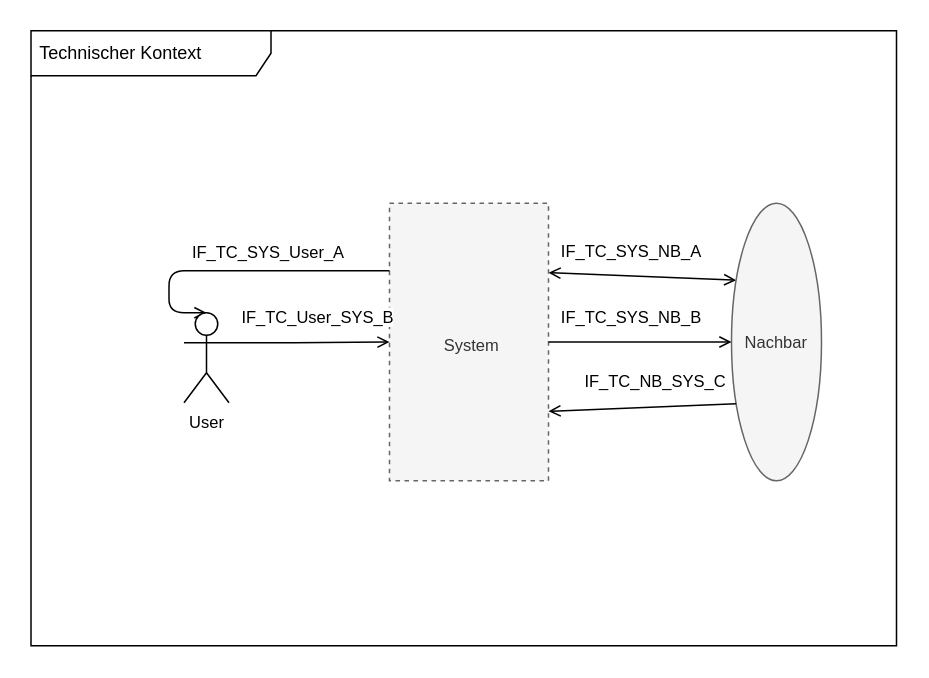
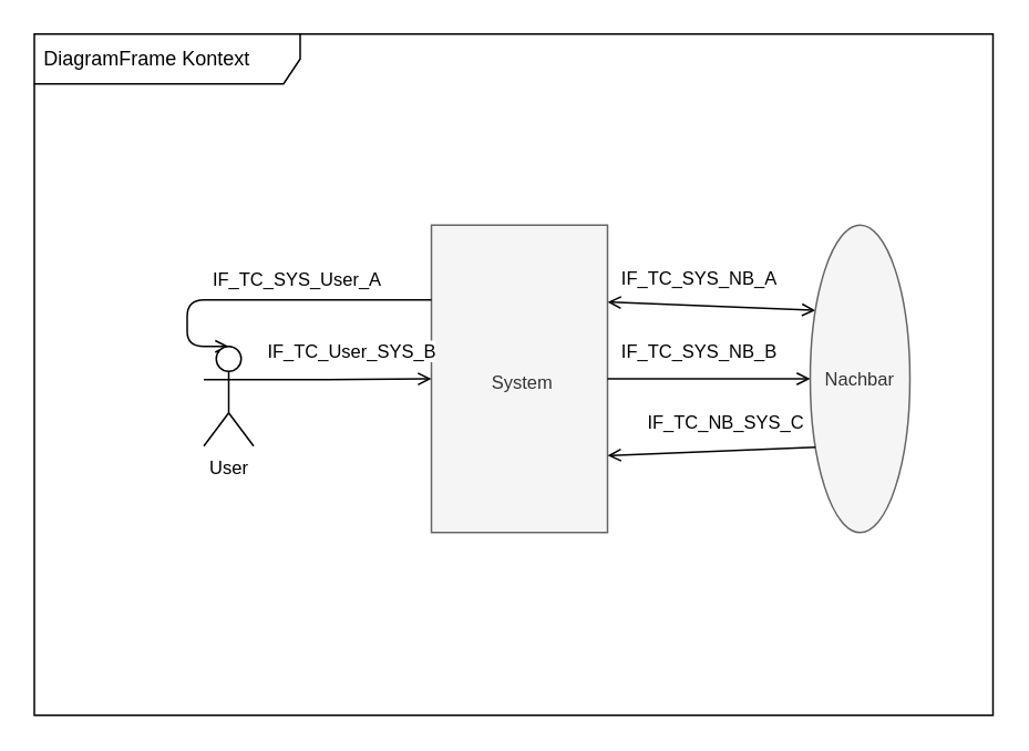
  <mxCell id="0" />
  <mxCell id="1" value="DiagramFrame" style="locked=1;" parent="0" />
- <mxCell id="2" value="Technischer Kontext" style="shape=umlFrame;whiteSpace=wrap;html=1;pointerEvents=0;recursiveResize=0;container=1;collapsible=0;width=160;fillColor=none;align=left;spacingLeft=4;" parent="1" vertex="1"><mxGeometry x="20" width="577" height="410" as="geometry" y="20" /></mxCell>
+ <mxCell id="2" value="DiagramFrame Kontext" style="shape=umlFrame;whiteSpace=wrap;html=1;pointerEvents=0;recursiveResize=0;container=1;collapsible=0;width=160;fillColor=none;align=left;spacingLeft=4;" parent="1" vertex="1"><mxGeometry x="20" width="577" height="410" as="geometry" y="20" /></mxCell>
  <mxCell id="3" value="Content" parent="0" />
  <mxCell id="4" style="edgeStyle=none;shape=connector;rounded=1;html=1;strokeColor=default;align=center;verticalAlign=middle;fontFamily=Helvetica;fontSize=11;fontColor=default;labelBackgroundColor=default;startArrow=open;startFill=0;endArrow=open;endFill=0;entryX=0;entryY=0.25;entryDx=0;entryDy=0;exitX=1;exitY=0.25;exitDx=0;exitDy=0;" edge="1" parent="3" source="6" target="10"><mxGeometry relative="1" as="geometry" /></mxCell>
  <mxCell id="5" value="IF_TC_SYS_NB_A" style="edgeLabel;html=1;align=center;verticalAlign=middle;resizable=0;points=[];fontFamily=Helvetica;fontSize=11;fontColor=default;labelBackgroundColor=default;" vertex="1" connectable="0" parent="4"><mxGeometry x="-0.118" relative="1" as="geometry"><mxPoint y="-17" as="offset" /></mxGeometry></mxCell>
- <mxCell id="6" value="System" style="rounded=0;whiteSpace=wrap;html=1;fillColor=#f5f5f5;container=1;collapsible=0;recursiveResize=0;align=center;verticalAlign=middle;spacingLeft=4;spacingTop=4;strokeColor=#666666;fontFamily=Helvetica;fontSize=11;fontColor=#333333;labelBackgroundColor=none;dashed=1;" vertex="1" parent="3"><mxGeometry x="259" y="135" width="106" height="185" as="geometry" /></mxCell>
+ <mxCell id="6" value="System" style="rounded=0;whiteSpace=wrap;html=1;fillColor=#f5f5f5;container=1;collapsible=0;recursiveResize=0;align=center;verticalAlign=middle;spacingLeft=4;spacingTop=4;strokeColor=#666666;fontFamily=Helvetica;fontSize=11;fontColor=#333333;labelBackgroundColor=none;" vertex="1" parent="3"><mxGeometry x="259" y="135" width="106" height="185" as="geometry" /></mxCell>
  <mxCell id="7" style="edgeStyle=orthogonalEdgeStyle;html=1;endArrow=open;endFill=0;startArrow=none;startFill=0;entryX=0.5;entryY=0;entryDx=0;entryDy=0;entryPerimeter=0;orthogonal=1;" edge="1" parent="3" source="6" target="9"><mxGeometry relative="1" as="geometry"><Array as="points"><mxPoint x="112" y="180" /></Array></mxGeometry></mxCell>
  <mxCell id="8" value="IF_TC_SYS_User_A" style="edgeLabel;html=1;align=center;verticalAlign=middle;resizable=0;points=[];fontFamily=Helvetica;fontSize=11;fontColor=default;labelBackgroundColor=default;" vertex="1" connectable="0" parent="7"><mxGeometry x="-0.178" y="2" relative="1" as="geometry"><mxPoint y="-15" as="offset" /></mxGeometry></mxCell>
  <mxCell id="9" value="User" style="shape=umlActor;verticalLabelPosition=bottom;verticalAlign=top;html=1;outlineConnect=0;fontFamily=Helvetica;fontSize=11;fontColor=default;labelBackgroundColor=default;" vertex="1" parent="3"><mxGeometry x="122" y="208" width="30" height="60" as="geometry" /></mxCell>
  <mxCell id="10" value="Nachbar" style="ellipse;whiteSpace=wrap;html=1;fontFamily=Helvetica;fontSize=11;fontColor=#333333;labelBackgroundColor=none;fillColor=#f5f5f5;strokeColor=#666666;" vertex="1" parent="3"><mxGeometry x="487" y="135" width="60" height="185" as="geometry" /></mxCell>
  <mxCell id="11" style="edgeStyle=none;shape=connector;rounded=1;html=1;strokeColor=default;align=center;verticalAlign=middle;fontFamily=Helvetica;fontSize=11;fontColor=default;labelBackgroundColor=default;startArrow=none;startFill=0;endArrow=open;endFill=0;entryX=0;entryY=0.5;entryDx=0;entryDy=0;exitX=1;exitY=0.5;exitDx=0;exitDy=0;" edge="1" parent="3" source="6" target="10"><mxGeometry relative="1" as="geometry"><mxPoint x="375" y="191" as="sourcePoint" /><mxPoint x="497" y="191" as="targetPoint" /></mxGeometry></mxCell>
  <mxCell id="12" value="IF_TC_SYS_NB_B" style="edgeLabel;html=1;align=center;verticalAlign=middle;resizable=0;points=[];fontFamily=Helvetica;fontSize=11;fontColor=default;labelBackgroundColor=default;" vertex="1" connectable="0" parent="11"><mxGeometry x="-0.118" relative="1" as="geometry"><mxPoint y="-17" as="offset" /></mxGeometry></mxCell>
  <mxCell id="13" style="edgeStyle=none;shape=connector;rounded=1;html=1;strokeColor=default;align=center;verticalAlign=middle;fontFamily=Helvetica;fontSize=11;fontColor=default;labelBackgroundColor=default;startArrow=none;startFill=0;endArrow=open;endFill=0;entryX=1;entryY=0.75;entryDx=0;entryDy=0;exitX=0;exitY=0.75;exitDx=0;exitDy=0;" edge="1" parent="3" source="10" target="6"><mxGeometry relative="1" as="geometry"><mxPoint x="497" y="238" as="sourcePoint" /><mxPoint x="375" y="238" as="targetPoint" /></mxGeometry></mxCell>
  <mxCell id="14" value="IF_TC_NB_SYS_C" style="edgeLabel;html=1;align=center;verticalAlign=middle;resizable=0;points=[];fontFamily=Helvetica;fontSize=11;fontColor=default;labelBackgroundColor=default;" vertex="1" connectable="0" parent="13"><mxGeometry x="-0.118" relative="1" as="geometry"><mxPoint y="-17" as="offset" /></mxGeometry></mxCell>
  <mxCell id="15" style="html=1;endArrow=open;endFill=0;startArrow=none;startFill=0;entryX=0;entryY=0.5;entryDx=0;entryDy=0;exitX=1;exitY=0.333;exitDx=0;exitDy=0;exitPerimeter=0;edgeStyle=orthogonalEdgeStyle;" edge="1" parent="3" source="9" target="6"><mxGeometry relative="1" as="geometry"><mxPoint x="142" y="207" as="sourcePoint" /><mxPoint x="269" y="191" as="targetPoint" /></mxGeometry></mxCell>
  <mxCell id="16" value="IF_TC_User_SYS_B" style="edgeLabel;html=1;align=center;verticalAlign=middle;resizable=0;points=[];fontFamily=Helvetica;fontSize=11;fontColor=default;labelBackgroundColor=default;" vertex="1" connectable="0" parent="15"><mxGeometry x="-0.178" y="2" relative="1" as="geometry"><mxPoint x="14" y="-15" as="offset" /></mxGeometry></mxCell>
